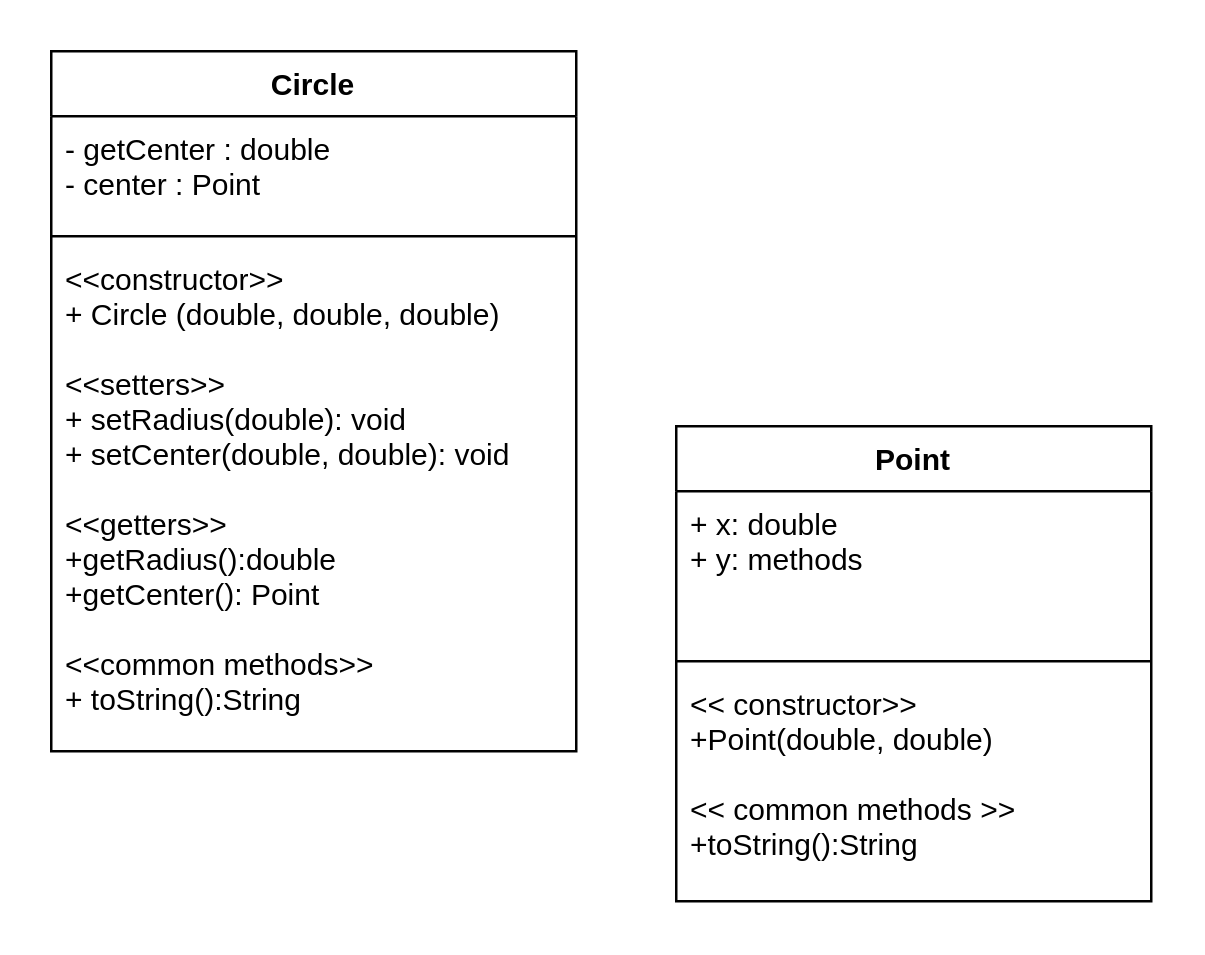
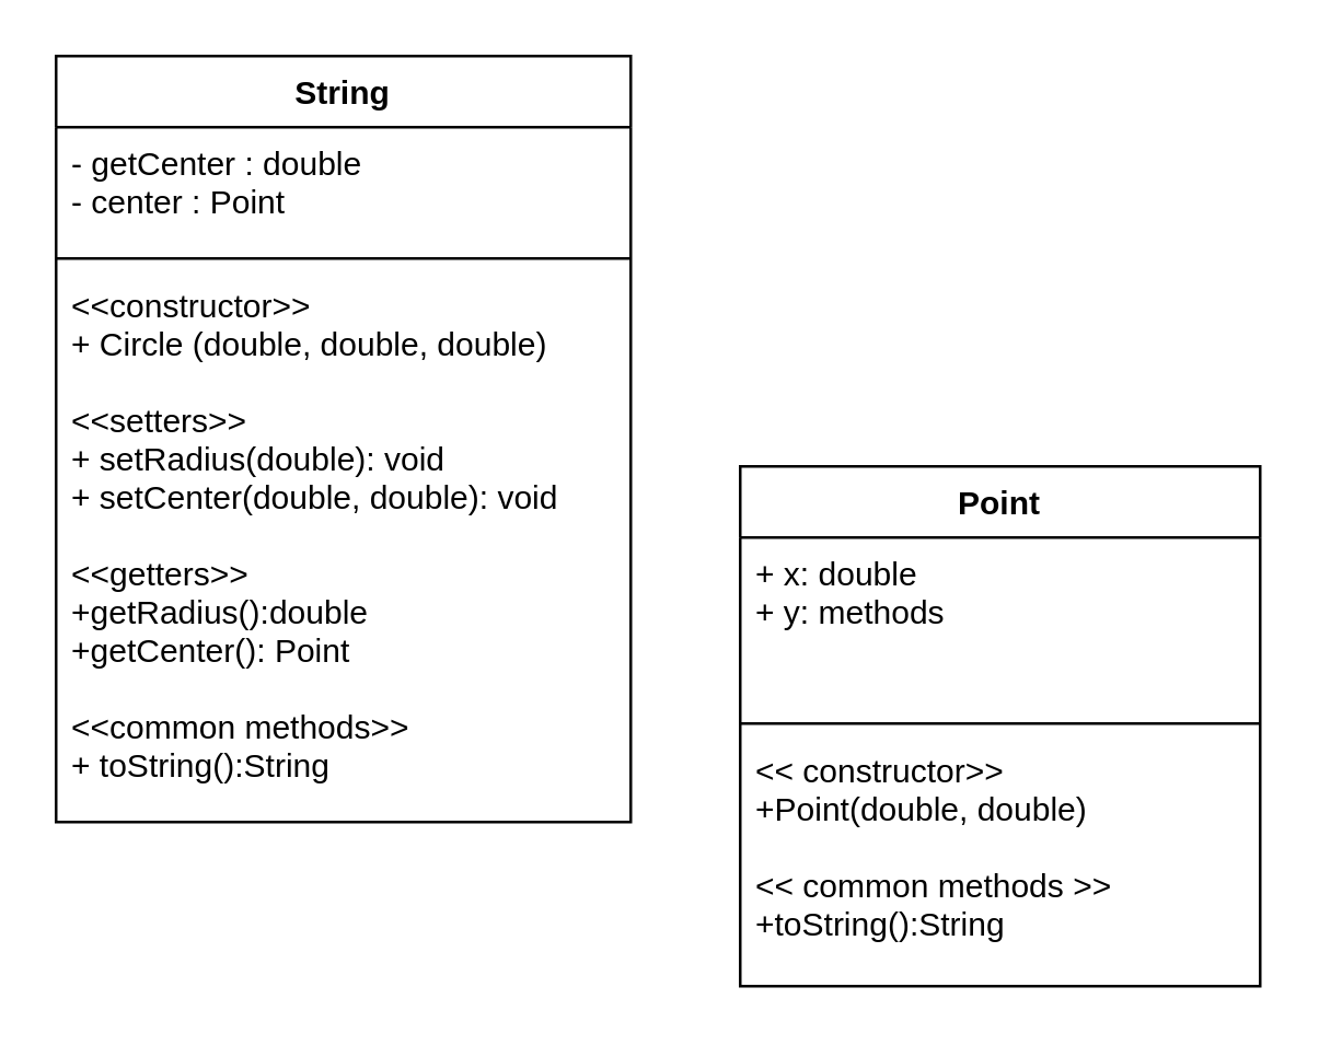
  <mxCell id="0" />
  <mxCell id="1" parent="0" />
- <mxCell id="2" value="Circle" style="swimlane;fontStyle=1;align=center;verticalAlign=top;childLayout=stackLayout;horizontal=1;startSize=26;horizontalStack=0;resizeParent=1;resizeParentMax=0;resizeLast=0;collapsible=1;marginBottom=0;" vertex="1" parent="1"><mxGeometry x="20" y="20" width="210" height="280" as="geometry" /></mxCell>
+ <mxCell id="2" value="String" style="swimlane;fontStyle=1;align=center;verticalAlign=top;childLayout=stackLayout;horizontal=1;startSize=26;horizontalStack=0;resizeParent=1;resizeParentMax=0;resizeLast=0;collapsible=1;marginBottom=0;" vertex="1" parent="1"><mxGeometry x="20" y="20" width="210" height="280" as="geometry" /></mxCell>
  <mxCell id="3" value="- getCenter : double&#10;- center : Point" style="text;strokeColor=none;fillColor=none;align=left;verticalAlign=top;spacingLeft=4;spacingRight=4;overflow=hidden;rotatable=0;points=[[0,0.5],[1,0.5]];portConstraint=eastwest;" vertex="1" parent="2"><mxGeometry y="26" width="210" height="44" as="geometry" /></mxCell>
  <mxCell id="4" value="" style="line;strokeWidth=1;fillColor=none;align=left;verticalAlign=middle;spacingTop=-1;spacingLeft=3;spacingRight=3;rotatable=0;labelPosition=right;points=[];portConstraint=eastwest;" vertex="1" parent="2"><mxGeometry y="70" width="210" height="8" as="geometry" /></mxCell>
  <mxCell id="5" value="&lt;&lt;constructor&gt;&gt;&#10;+ Circle (double, double, double)&#10;&#10;&lt;&lt;setters&gt;&gt;&#10;+ setRadius(double): void&#10;+ setCenter(double, double): void&#10;&#10;&lt;&lt;getters&gt;&gt;&#10;+getRadius():double&#10;+getCenter(): Point&#10;&#10;&lt;&lt;common methods&gt;&gt;&#10;+ toString():String&#10;" style="text;strokeColor=none;fillColor=none;align=left;verticalAlign=top;spacingLeft=4;spacingRight=4;overflow=hidden;rotatable=0;points=[[0,0.5],[1,0.5]];portConstraint=eastwest;" vertex="1" parent="2"><mxGeometry y="78" width="210" height="202" as="geometry" /></mxCell>
  <mxCell id="6" value="Point" style="swimlane;fontStyle=1;align=center;verticalAlign=top;childLayout=stackLayout;horizontal=1;startSize=26;horizontalStack=0;resizeParent=1;resizeParentMax=0;resizeLast=0;collapsible=1;marginBottom=0;" vertex="1" parent="1"><mxGeometry x="270" y="170" width="190" height="190" as="geometry" /></mxCell>
  <mxCell id="7" value="+ x: double&#10;+ y: methods" style="text;strokeColor=none;fillColor=none;align=left;verticalAlign=top;spacingLeft=4;spacingRight=4;overflow=hidden;rotatable=0;points=[[0,0.5],[1,0.5]];portConstraint=eastwest;" vertex="1" parent="6"><mxGeometry y="26" width="190" height="64" as="geometry" /></mxCell>
  <mxCell id="8" value="" style="line;strokeWidth=1;fillColor=none;align=left;verticalAlign=middle;spacingTop=-1;spacingLeft=3;spacingRight=3;rotatable=0;labelPosition=right;points=[];portConstraint=eastwest;" vertex="1" parent="6"><mxGeometry y="90" width="190" height="8" as="geometry" /></mxCell>
  <mxCell id="9" value="&lt;&lt; constructor&gt;&gt;&#10;+Point(double, double)&#10;&#10;&lt;&lt; common methods &gt;&gt;&#10;+toString():String" style="text;strokeColor=none;fillColor=none;align=left;verticalAlign=top;spacingLeft=4;spacingRight=4;overflow=hidden;rotatable=0;points=[[0,0.5],[1,0.5]];portConstraint=eastwest;" vertex="1" parent="6"><mxGeometry y="98" width="190" height="92" as="geometry" /></mxCell>
